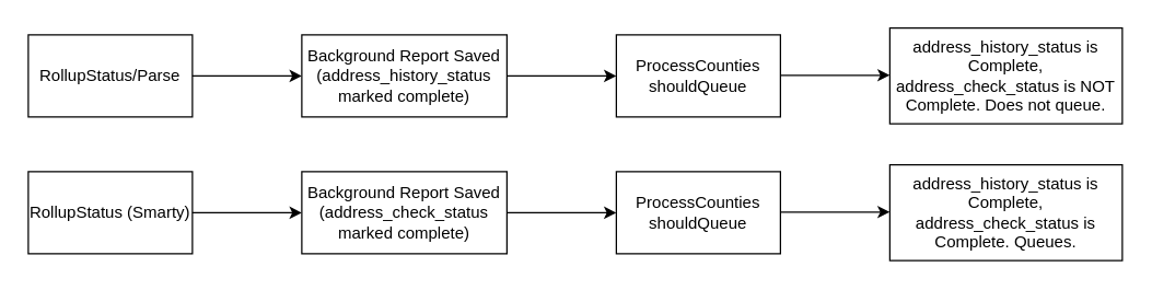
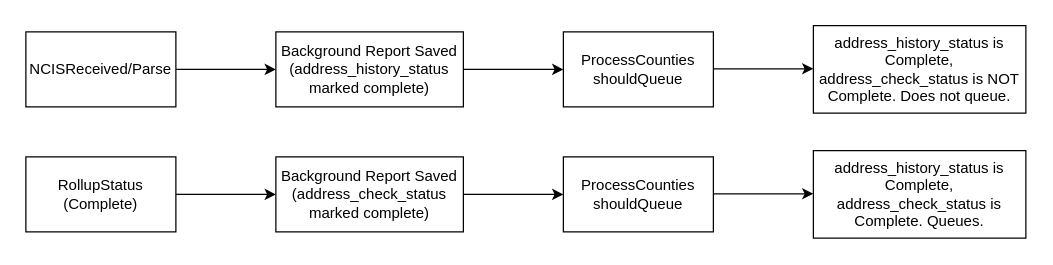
  <mxCell id="0" />
  <mxCell id="1" parent="0" />
- <mxCell id="2" value="RollupStatus/Parse" style="rounded=0;whiteSpace=wrap;html=1;" vertex="1" parent="1"><mxGeometry x="20" y="25" width="120" height="60" as="geometry" /></mxCell>
- <mxCell id="3" value="RollupStatus (Smarty)" style="rounded=0;whiteSpace=wrap;html=1;" vertex="1" parent="1"><mxGeometry x="20" y="125" width="120" height="60" as="geometry" /></mxCell>
+ <mxCell id="2" value="NCISReceived/Parse" style="rounded=0;whiteSpace=wrap;html=1;" vertex="1" parent="1"><mxGeometry x="20" y="25" width="120" height="60" as="geometry" /></mxCell>
+ <mxCell id="3" value="RollupStatus (Complete)" style="rounded=0;whiteSpace=wrap;html=1;" vertex="1" parent="1"><mxGeometry x="20" y="125" width="120" height="60" as="geometry" /></mxCell>
  <mxCell id="4" value="" style="endArrow=classic;html=1;rounded=0;" edge="1" parent="1" target="5"><mxGeometry width="50" height="50" relative="1" as="geometry"><mxPoint x="140" y="55" as="sourcePoint" /><mxPoint x="220" y="55" as="targetPoint" /></mxGeometry></mxCell>
  <mxCell id="5" value="Background Report Saved (address_history_status marked complete)" style="rounded=0;whiteSpace=wrap;html=1;" vertex="1" parent="1"><mxGeometry x="220" y="25" width="150" height="60" as="geometry" /></mxCell>
  <mxCell id="6" value="" style="endArrow=classic;html=1;rounded=0;" edge="1" parent="1" target="7"><mxGeometry width="50" height="50" relative="1" as="geometry"><mxPoint x="140" y="155" as="sourcePoint" /><mxPoint x="220" y="155" as="targetPoint" /></mxGeometry></mxCell>
  <mxCell id="7" value="Background Report Saved (address_check_status marked complete)" style="rounded=0;whiteSpace=wrap;html=1;" vertex="1" parent="1"><mxGeometry x="220" y="125" width="150" height="60" as="geometry" /></mxCell>
  <mxCell id="8" value="" style="endArrow=classic;html=1;rounded=0;" edge="1" parent="1" target="9"><mxGeometry width="50" height="50" relative="1" as="geometry"><mxPoint x="370" y="55" as="sourcePoint" /><mxPoint x="460" y="55" as="targetPoint" /></mxGeometry></mxCell>
  <mxCell id="9" value="ProcessCounties shouldQueue" style="rounded=0;whiteSpace=wrap;html=1;" vertex="1" parent="1"><mxGeometry x="450" y="25" width="120" height="60" as="geometry" /></mxCell>
  <mxCell id="10" value="address_history_status is Complete, address_check_status is NOT Complete. Does not queue." style="rounded=0;whiteSpace=wrap;html=1;" vertex="1" parent="1"><mxGeometry x="650" y="20" width="170" height="70" as="geometry" /></mxCell>
  <mxCell id="11" value="" style="endArrow=classic;html=1;rounded=0;" edge="1" parent="1"><mxGeometry width="50" height="50" relative="1" as="geometry"><mxPoint x="570" y="54.5" as="sourcePoint" /><mxPoint x="650" y="54.5" as="targetPoint" /></mxGeometry></mxCell>
  <mxCell id="12" value="" style="endArrow=classic;html=1;rounded=0;" edge="1" parent="1" target="13"><mxGeometry width="50" height="50" relative="1" as="geometry"><mxPoint x="370" y="155" as="sourcePoint" /><mxPoint x="460" y="155" as="targetPoint" /></mxGeometry></mxCell>
  <mxCell id="13" value="ProcessCounties shouldQueue" style="rounded=0;whiteSpace=wrap;html=1;" vertex="1" parent="1"><mxGeometry x="450" y="125" width="120" height="60" as="geometry" /></mxCell>
  <mxCell id="14" value="address_history_status is Complete, address_check_status is Complete. Queues." style="rounded=0;whiteSpace=wrap;html=1;" vertex="1" parent="1"><mxGeometry x="650" y="120" width="170" height="70" as="geometry" /></mxCell>
  <mxCell id="15" value="" style="endArrow=classic;html=1;rounded=0;" edge="1" parent="1"><mxGeometry width="50" height="50" relative="1" as="geometry"><mxPoint x="570" y="154.5" as="sourcePoint" /><mxPoint x="650" y="154.5" as="targetPoint" /></mxGeometry></mxCell>
